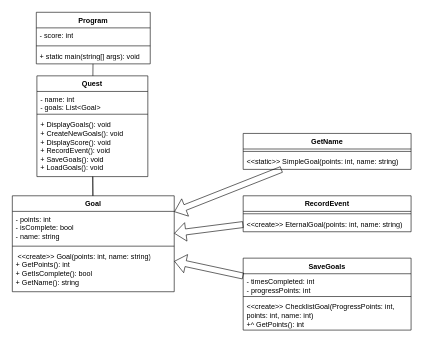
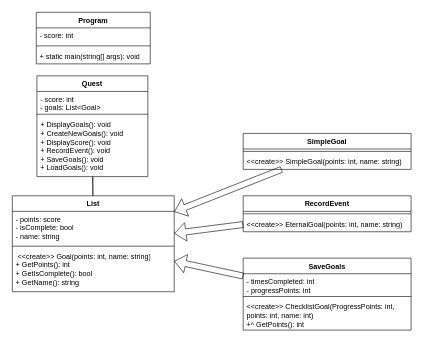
  <mxCell id="0" />
  <mxCell id="1" parent="0" />
  <mxCell id="2" value="Program" style="swimlane;fontStyle=1;align=center;verticalAlign=top;childLayout=stackLayout;horizontal=1;startSize=26;horizontalStack=0;resizeParent=1;resizeParentMax=0;resizeLast=0;collapsible=1;marginBottom=0;whiteSpace=wrap;html=1;" vertex="1" parent="1"><mxGeometry x="60" y="20" width="190" height="86" as="geometry" /></mxCell>
  <mxCell id="3" value="- score: int" style="text;strokeColor=none;fillColor=none;align=left;verticalAlign=top;spacingLeft=4;spacingRight=4;overflow=hidden;rotatable=0;points=[[0,0.5],[1,0.5]];portConstraint=eastwest;whiteSpace=wrap;html=1;" vertex="1" parent="2"><mxGeometry y="26" width="190" height="26" as="geometry" /></mxCell>
  <mxCell id="4" value="" style="line;strokeWidth=1;fillColor=none;align=left;verticalAlign=middle;spacingTop=-1;spacingLeft=3;spacingRight=3;rotatable=0;labelPosition=right;points=[];portConstraint=eastwest;strokeColor=inherit;" vertex="1" parent="2"><mxGeometry y="52" width="190" height="8" as="geometry" /></mxCell>
  <mxCell id="5" value="+ static main(string[] args): void" style="text;strokeColor=none;fillColor=none;align=left;verticalAlign=top;spacingLeft=4;spacingRight=4;overflow=hidden;rotatable=0;points=[[0,0.5],[1,0.5]];portConstraint=eastwest;whiteSpace=wrap;html=1;" vertex="1" parent="2"><mxGeometry y="60" width="190" height="26" as="geometry" /></mxCell>
- <mxCell id="6" value="Goal" style="swimlane;fontStyle=1;align=center;verticalAlign=top;childLayout=stackLayout;horizontal=1;startSize=26;horizontalStack=0;resizeParent=1;resizeParentMax=0;resizeLast=0;collapsible=1;marginBottom=0;whiteSpace=wrap;html=1;" vertex="1" parent="1"><mxGeometry x="20" y="326" width="270" height="160" as="geometry" /></mxCell>
- <mxCell id="7" value="- points: int&lt;div&gt;- isComplete: bool&lt;/div&gt;&lt;div&gt;- name: string&lt;/div&gt;&lt;div&gt;&lt;br&gt;&lt;/div&gt;" style="text;strokeColor=none;fillColor=none;align=left;verticalAlign=top;spacingLeft=4;spacingRight=4;overflow=hidden;rotatable=0;points=[[0,0.5],[1,0.5]];portConstraint=eastwest;whiteSpace=wrap;html=1;" vertex="1" parent="6"><mxGeometry y="26" width="270" height="54" as="geometry" /></mxCell>
+ <mxCell id="6" value="List" style="swimlane;fontStyle=1;align=center;verticalAlign=top;childLayout=stackLayout;horizontal=1;startSize=26;horizontalStack=0;resizeParent=1;resizeParentMax=0;resizeLast=0;collapsible=1;marginBottom=0;whiteSpace=wrap;html=1;" vertex="1" parent="1"><mxGeometry x="20" y="326" width="270" height="160" as="geometry" /></mxCell>
+ <mxCell id="7" value="- points: score&lt;div&gt;- isComplete: bool&lt;/div&gt;&lt;div&gt;- name: string&lt;/div&gt;&lt;div&gt;&lt;br&gt;&lt;/div&gt;" style="text;strokeColor=none;fillColor=none;align=left;verticalAlign=top;spacingLeft=4;spacingRight=4;overflow=hidden;rotatable=0;points=[[0,0.5],[1,0.5]];portConstraint=eastwest;whiteSpace=wrap;html=1;" vertex="1" parent="6"><mxGeometry y="26" width="270" height="54" as="geometry" /></mxCell>
  <mxCell id="8" value="" style="line;strokeWidth=1;fillColor=none;align=left;verticalAlign=middle;spacingTop=-1;spacingLeft=3;spacingRight=3;rotatable=0;labelPosition=right;points=[];portConstraint=eastwest;strokeColor=inherit;" vertex="1" parent="6"><mxGeometry y="80" width="270" height="8" as="geometry" /></mxCell>
  <mxCell id="9" value="&lt;div&gt;&lt;span style=&quot;background-color: initial;&quot;&gt;&amp;nbsp;&amp;lt;&amp;lt;create&amp;gt;&amp;gt; Goal(points: int, name: string)&lt;/span&gt;&lt;/div&gt;&lt;div&gt;&lt;span style=&quot;background-color: initial;&quot;&gt;+ GetPoints(): int&lt;/span&gt;&lt;/div&gt;&lt;div&gt;&lt;span style=&quot;background-color: initial;&quot;&gt;+ GetIsComplete(): bool&lt;/span&gt;&lt;/div&gt;&lt;div&gt;&lt;span style=&quot;background-color: initial;&quot;&gt;+ GetName(): string&lt;/span&gt;&lt;/div&gt;" style="text;strokeColor=none;fillColor=none;align=left;verticalAlign=top;spacingLeft=4;spacingRight=4;overflow=hidden;rotatable=0;points=[[0,0.5],[1,0.5]];portConstraint=eastwest;whiteSpace=wrap;html=1;" vertex="1" parent="6"><mxGeometry y="88" width="270" height="72" as="geometry" /></mxCell>
- <mxCell id="10" value="GetName" style="swimlane;fontStyle=1;align=center;verticalAlign=top;childLayout=stackLayout;horizontal=1;startSize=26;horizontalStack=0;resizeParent=1;resizeParentMax=0;resizeLast=0;collapsible=1;marginBottom=0;whiteSpace=wrap;html=1;" vertex="1" parent="1"><mxGeometry x="405" y="222" width="280" height="60" as="geometry" /></mxCell>
+ <mxCell id="10" value="SimpleGoal" style="swimlane;fontStyle=1;align=center;verticalAlign=top;childLayout=stackLayout;horizontal=1;startSize=26;horizontalStack=0;resizeParent=1;resizeParentMax=0;resizeLast=0;collapsible=1;marginBottom=0;whiteSpace=wrap;html=1;" vertex="1" parent="1"><mxGeometry x="405" y="222" width="280" height="60" as="geometry" /></mxCell>
  <mxCell id="11" value="" style="line;strokeWidth=1;fillColor=none;align=left;verticalAlign=middle;spacingTop=-1;spacingLeft=3;spacingRight=3;rotatable=0;labelPosition=right;points=[];portConstraint=eastwest;strokeColor=inherit;" vertex="1" parent="10"><mxGeometry y="26" width="280" height="8" as="geometry" /></mxCell>
- <mxCell id="12" value="&amp;lt;&amp;lt;static&amp;gt;&amp;gt; SimpleGoal(points: int, name: string&lt;span style=&quot;background-color: initial;&quot;&gt;)&lt;/span&gt;" style="text;strokeColor=none;fillColor=none;align=left;verticalAlign=top;spacingLeft=4;spacingRight=4;overflow=hidden;rotatable=0;points=[[0,0.5],[1,0.5]];portConstraint=eastwest;whiteSpace=wrap;html=1;" vertex="1" parent="10"><mxGeometry y="34" width="280" height="26" as="geometry" /></mxCell>
+ <mxCell id="12" value="&amp;lt;&amp;lt;create&amp;gt;&amp;gt; SimpleGoal(points: int, name: string&lt;span style=&quot;background-color: initial;&quot;&gt;)&lt;/span&gt;" style="text;strokeColor=none;fillColor=none;align=left;verticalAlign=top;spacingLeft=4;spacingRight=4;overflow=hidden;rotatable=0;points=[[0,0.5],[1,0.5]];portConstraint=eastwest;whiteSpace=wrap;html=1;" vertex="1" parent="10"><mxGeometry y="34" width="280" height="26" as="geometry" /></mxCell>
  <mxCell id="13" value="RecordEvent" style="swimlane;fontStyle=1;align=center;verticalAlign=top;childLayout=stackLayout;horizontal=1;startSize=26;horizontalStack=0;resizeParent=1;resizeParentMax=0;resizeLast=0;collapsible=1;marginBottom=0;whiteSpace=wrap;html=1;" vertex="1" parent="1"><mxGeometry x="405" y="326" width="280" height="60" as="geometry" /></mxCell>
  <mxCell id="14" value="" style="line;strokeWidth=1;fillColor=none;align=left;verticalAlign=middle;spacingTop=-1;spacingLeft=3;spacingRight=3;rotatable=0;labelPosition=right;points=[];portConstraint=eastwest;strokeColor=inherit;" vertex="1" parent="13"><mxGeometry y="26" width="280" height="8" as="geometry" /></mxCell>
  <mxCell id="15" value="&amp;lt;&amp;lt;create&amp;gt;&amp;gt; EternalGoal(points: int, name: string)" style="text;strokeColor=none;fillColor=none;align=left;verticalAlign=top;spacingLeft=4;spacingRight=4;overflow=hidden;rotatable=0;points=[[0,0.5],[1,0.5]];portConstraint=eastwest;whiteSpace=wrap;html=1;" vertex="1" parent="13"><mxGeometry y="34" width="280" height="26" as="geometry" /></mxCell>
  <mxCell id="16" value="SaveGoals" style="swimlane;fontStyle=1;align=center;verticalAlign=top;childLayout=stackLayout;horizontal=1;startSize=26;horizontalStack=0;resizeParent=1;resizeParentMax=0;resizeLast=0;collapsible=1;marginBottom=0;whiteSpace=wrap;html=1;" vertex="1" parent="1"><mxGeometry x="405" y="430" width="280" height="120" as="geometry" /></mxCell>
  <mxCell id="17" value="- timesCompleted: int&lt;div&gt;- progressPoints: int&lt;/div&gt;" style="text;strokeColor=none;fillColor=none;align=left;verticalAlign=top;spacingLeft=4;spacingRight=4;overflow=hidden;rotatable=0;points=[[0,0.5],[1,0.5]];portConstraint=eastwest;whiteSpace=wrap;html=1;" vertex="1" parent="16"><mxGeometry y="26" width="280" height="34" as="geometry" /></mxCell>
  <mxCell id="18" value="" style="line;strokeWidth=1;fillColor=none;align=left;verticalAlign=middle;spacingTop=-1;spacingLeft=3;spacingRight=3;rotatable=0;labelPosition=right;points=[];portConstraint=eastwest;strokeColor=inherit;" vertex="1" parent="16"><mxGeometry y="60" width="280" height="8" as="geometry" /></mxCell>
  <mxCell id="19" value="&amp;lt;&amp;lt;create&amp;gt;&amp;gt; ChecklistGoal(ProgressPoints: int, points: int, name: int)&lt;div&gt;+^ GetPoints(): int&lt;/div&gt;" style="text;strokeColor=none;fillColor=none;align=left;verticalAlign=top;spacingLeft=4;spacingRight=4;overflow=hidden;rotatable=0;points=[[0,0.5],[1,0.5]];portConstraint=eastwest;whiteSpace=wrap;html=1;" vertex="1" parent="16"><mxGeometry y="68" width="280" height="52" as="geometry" /></mxCell>
  <mxCell id="20" value="" style="shape=flexArrow;endArrow=classic;html=1;rounded=0;" edge="1" parent="1" source="10" target="6"><mxGeometry width="50" height="50" relative="1" as="geometry"><mxPoint x="355" y="236" as="sourcePoint" /><mxPoint x="245" y="260" as="targetPoint" /></mxGeometry></mxCell>
  <mxCell id="21" value="" style="shape=flexArrow;endArrow=classic;html=1;rounded=0;" edge="1" parent="1" source="13" target="6"><mxGeometry width="50" height="50" relative="1" as="geometry"><mxPoint x="275" y="462" as="sourcePoint" /><mxPoint x="325" y="412" as="targetPoint" /></mxGeometry></mxCell>
  <mxCell id="22" value="" style="shape=flexArrow;endArrow=classic;html=1;rounded=0;" edge="1" parent="1" source="16" target="6"><mxGeometry width="50" height="50" relative="1" as="geometry"><mxPoint x="245" y="506" as="sourcePoint" /><mxPoint x="295" y="456" as="targetPoint" /></mxGeometry></mxCell>
  <mxCell id="23" value="" style="endArrow=none;html=1;rounded=0;" edge="1" parent="1" source="6" target="24"><mxGeometry width="50" height="50" relative="1" as="geometry"><mxPoint x="130" y="316" as="sourcePoint" /><mxPoint x="185" y="236" as="targetPoint" /></mxGeometry></mxCell>
  <mxCell id="24" value="Quest" style="swimlane;fontStyle=1;align=center;verticalAlign=top;childLayout=stackLayout;horizontal=1;startSize=26;horizontalStack=0;resizeParent=1;resizeParentMax=0;resizeLast=0;collapsible=1;marginBottom=0;whiteSpace=wrap;html=1;" vertex="1" parent="1"><mxGeometry x="61" y="126" width="185" height="168" as="geometry" /></mxCell>
- <mxCell id="25" value="- name: int&lt;div&gt;- goals: List&amp;lt;Goal&amp;gt;&lt;/div&gt;" style="text;strokeColor=none;fillColor=none;align=left;verticalAlign=top;spacingLeft=4;spacingRight=4;overflow=hidden;rotatable=0;points=[[0,0.5],[1,0.5]];portConstraint=eastwest;whiteSpace=wrap;html=1;" vertex="1" parent="24"><mxGeometry y="26" width="185" height="34" as="geometry" /></mxCell>
+ <mxCell id="25" value="- score: int&lt;div&gt;- goals: List&amp;lt;Goal&amp;gt;&lt;/div&gt;" style="text;strokeColor=none;fillColor=none;align=left;verticalAlign=top;spacingLeft=4;spacingRight=4;overflow=hidden;rotatable=0;points=[[0,0.5],[1,0.5]];portConstraint=eastwest;whiteSpace=wrap;html=1;" vertex="1" parent="24"><mxGeometry y="26" width="185" height="34" as="geometry" /></mxCell>
  <mxCell id="26" value="" style="line;strokeWidth=1;fillColor=none;align=left;verticalAlign=middle;spacingTop=-1;spacingLeft=3;spacingRight=3;rotatable=0;labelPosition=right;points=[];portConstraint=eastwest;strokeColor=inherit;" vertex="1" parent="24"><mxGeometry y="60" width="185" height="8" as="geometry" /></mxCell>
  <mxCell id="27" value="+ DisplayGoals(): void&lt;div&gt;+ CreateNewGoals(): void&lt;/div&gt;&lt;div&gt;+ DisplayScore(): void&lt;/div&gt;&lt;div&gt;+ RecordEvent(): void&lt;/div&gt;&lt;div&gt;+ SaveGoals(): void&lt;/div&gt;&lt;div&gt;+ LoadGoals(): void&lt;/div&gt;" style="text;strokeColor=none;fillColor=none;align=left;verticalAlign=top;spacingLeft=4;spacingRight=4;overflow=hidden;rotatable=0;points=[[0,0.5],[1,0.5]];portConstraint=eastwest;whiteSpace=wrap;html=1;" vertex="1" parent="24"><mxGeometry y="68" width="185" height="100" as="geometry" /></mxCell>
- <mxCell id="28" value="" style="endArrow=none;html=1;rounded=0;" edge="1" parent="1" source="24" target="2"><mxGeometry width="50" height="50" relative="1" as="geometry"><mxPoint x="165" y="336" as="sourcePoint" /><mxPoint x="165" y="305" as="targetPoint" /></mxGeometry></mxCell>
  <mxCell id="29" value="" style="endArrow=none;html=1;rounded=0;" edge="1" parent="1" source="6" target="24"><mxGeometry width="50" height="50" relative="1" as="geometry"><mxPoint x="290" y="276" as="sourcePoint" /><mxPoint x="340" y="226" as="targetPoint" /></mxGeometry></mxCell>
